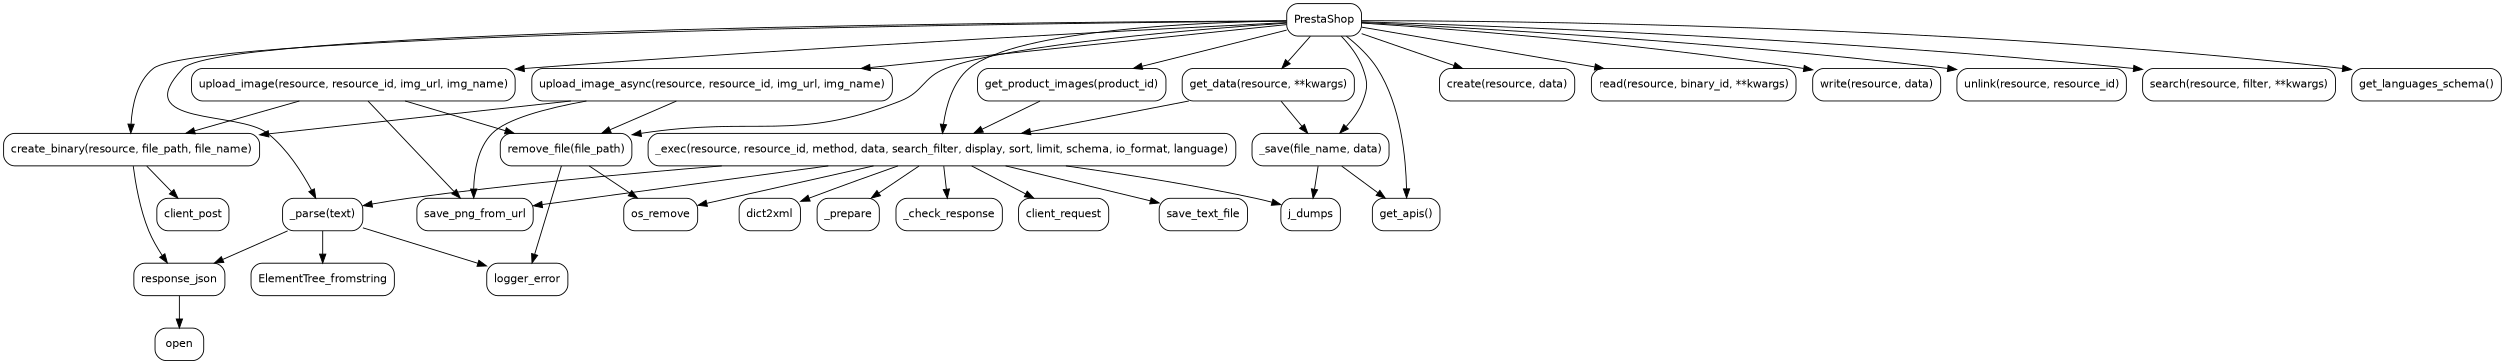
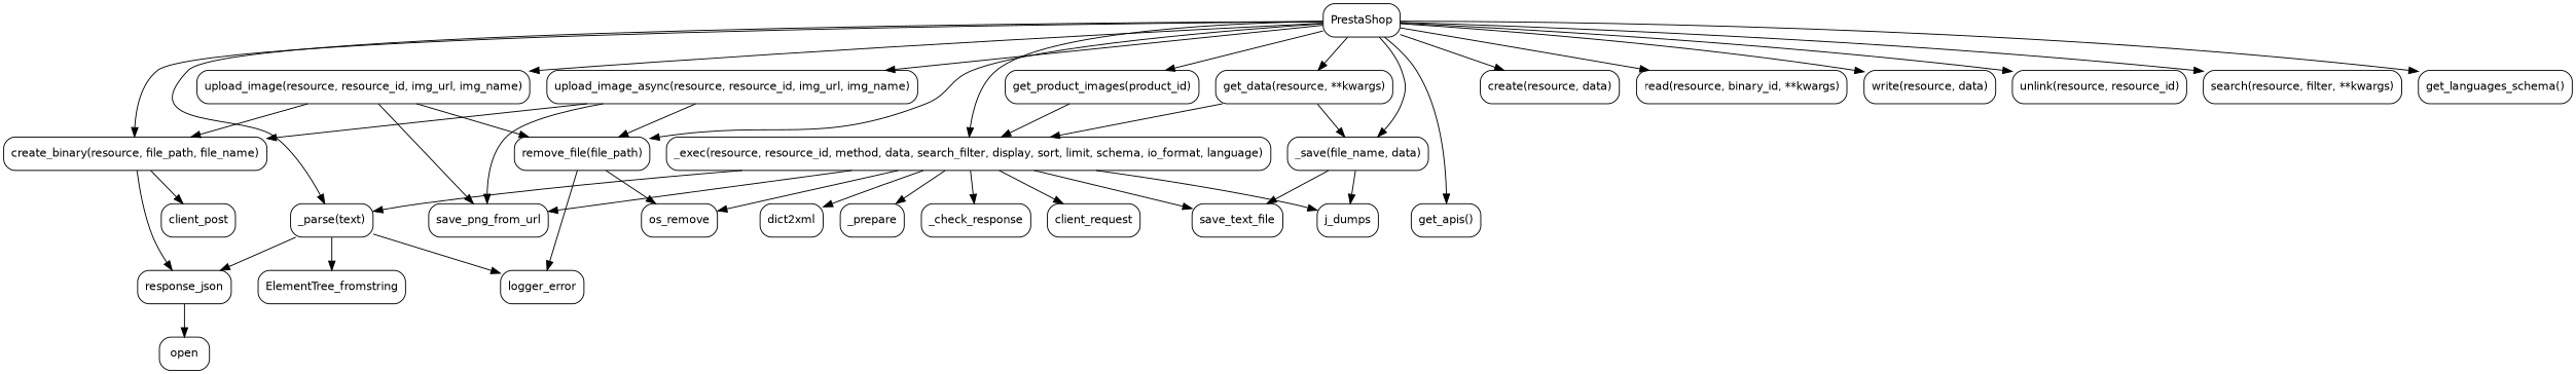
  digraph {
    node [fontname=Helvetica fontsize=12 shape=box style=rounded]
    n1 [label=PrestaShop]
    n2 [label="_exec(resource, resource_id, method, data, search_filter, display, sort, limit, schema, io_format, language)"]
    n3 [label="_parse(text)"]
    n4 [label="create(resource, data)"]
    n5 [label="read(resource, binary_id, **kwargs)"]
    n6 [label="write(resource, data)"]
    n7 [label="unlink(resource, resource_id)"]
    n8 [label="search(resource, filter, **kwargs)"]
    n9 [label="create_binary(resource, file_path, file_name)"]
    n10 [label="_save(file_name, data)"]
    n11 [label="get_data(resource, **kwargs)"]
    n12 [label="remove_file(file_path)"]
    n13 [label="get_apis()"]
    n14 [label="get_languages_schema()"]
    n15 [label="upload_image_async(resource, resource_id, img_url, img_name)"]
    n16 [label="upload_image(resource, resource_id, img_url, img_name)"]
    n17 [label="get_product_images(product_id)"]
    _prepare
    _check_response
    client_request
    dict2xml
    save_text_file
    j_dumps
    os_remove
    save_png_from_url
    response_json
    ElementTree_fromstring
    logger_error
    client_post
    open
    n1 -> n2
    n1 -> n3
    n1 -> n4
    n1 -> n5
    n1 -> n6
    n1 -> n7
    n1 -> n8
    n1 -> n9
    n1 -> n10
    n1 -> n11
    n1 -> n12
    n1 -> n13
    n1 -> n14
    n1 -> n15
    n1 -> n16
    n1 -> n17
    n2 -> n3
    n2 -> _prepare
    n2 -> _check_response
    n2 -> client_request
    n2 -> dict2xml
    n2 -> save_text_file
    n2 -> j_dumps
    n2 -> os_remove
    n2 -> save_png_from_url
    n3 -> response_json
    n3 -> ElementTree_fromstring
    n3 -> logger_error
    n9 -> response_json
    n9 -> client_post
-   n10 -> n13
+   n10 -> save_text_file
    n10 -> j_dumps
    n11 -> n2
    n11 -> n10
    n12 -> os_remove
    n12 -> logger_error
    n15 -> n9
    n15 -> n12
    n15 -> save_png_from_url
    n16 -> n9
    n16 -> n12
    n16 -> save_png_from_url
    n17 -> n2
    response_json -> open
  }
